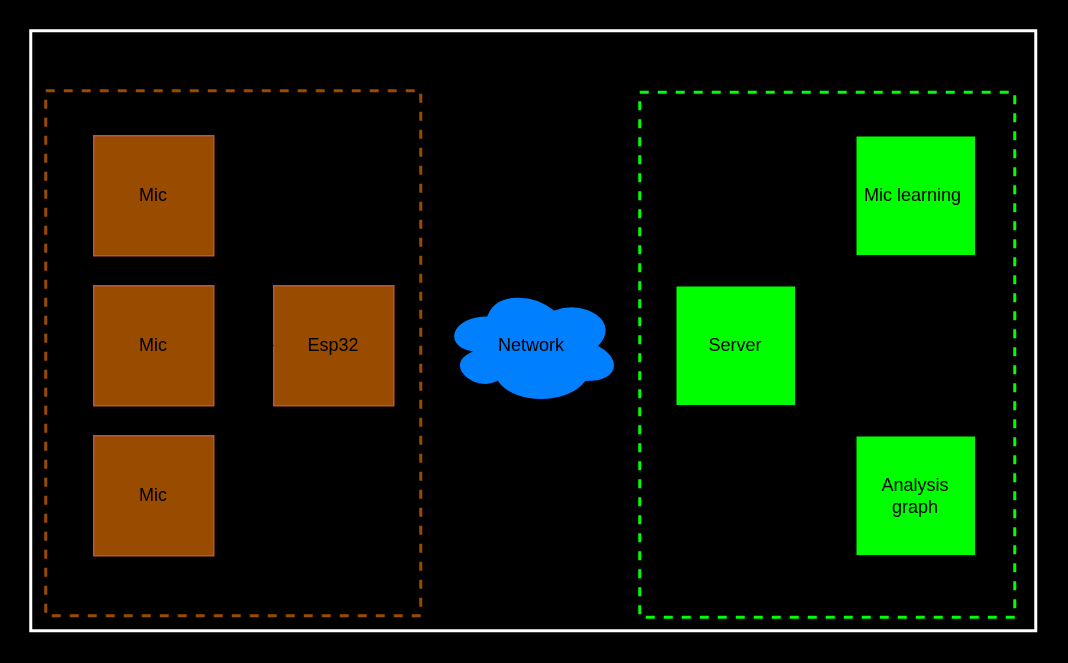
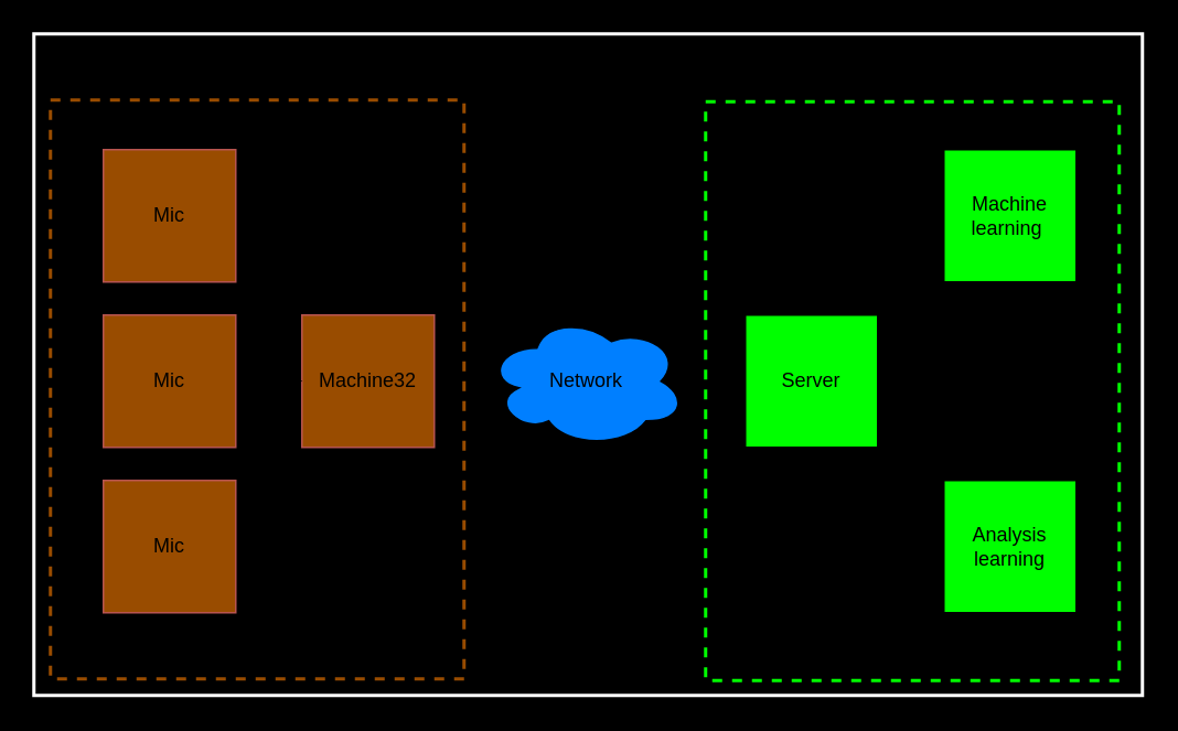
  <mxCell id="0" />
  <mxCell id="1" parent="0" />
  <mxCell id="2" value="" style="rounded=0;whiteSpace=wrap;html=1;fillColor=none;strokeColor=#FFFFFF;strokeWidth=2;" vertex="1" parent="1"><mxGeometry x="20" y="20" width="670" height="400" as="geometry" /></mxCell>
  <mxCell id="3" value="" style="rounded=0;whiteSpace=wrap;html=1;fillColor=none;strokeColor=#994C00;dashed=1;strokeWidth=2;" parent="1" vertex="1"><mxGeometry x="30" y="60" width="250" height="350" as="geometry" /></mxCell>
  <mxCell id="4" value="" style="rounded=0;whiteSpace=wrap;html=1;fillColor=none;strokeColor=#00FF00;dashed=1;strokeWidth=2;" parent="1" vertex="1"><mxGeometry x="426" y="61" width="250" height="350" as="geometry" /></mxCell>
- <mxCell id="5" value="Esp32" style="whiteSpace=wrap;html=1;aspect=fixed;fillColor=#994C00;strokeColor=#b85450;" parent="1" vertex="1"><mxGeometry x="182" y="190" width="80" height="80" as="geometry" /></mxCell>
+ <mxCell id="5" value="Machine32" style="whiteSpace=wrap;html=1;aspect=fixed;fillColor=#994C00;strokeColor=#b85450;" parent="1" vertex="1"><mxGeometry x="182" y="190" width="80" height="80" as="geometry" /></mxCell>
  <mxCell id="6" style="edgeStyle=orthogonalEdgeStyle;rounded=0;orthogonalLoop=1;jettySize=auto;html=1;exitX=1;exitY=0.5;exitDx=0;exitDy=0;entryX=0;entryY=0.5;entryDx=0;entryDy=0;" parent="1" source="7" target="5" edge="1"><mxGeometry relative="1" as="geometry" /></mxCell>
  <mxCell id="7" value="Mic" style="whiteSpace=wrap;html=1;aspect=fixed;fillColor=#994C00;strokeColor=#b85450;" parent="1" vertex="1"><mxGeometry x="62" y="90" width="80" height="80" as="geometry" /></mxCell>
  <mxCell id="8" style="edgeStyle=orthogonalEdgeStyle;rounded=0;orthogonalLoop=1;jettySize=auto;html=1;exitX=1;exitY=0.5;exitDx=0;exitDy=0;" parent="1" source="9" edge="1"><mxGeometry relative="1" as="geometry"><mxPoint x="182" y="230" as="targetPoint" /></mxGeometry></mxCell>
  <mxCell id="9" value="Mic" style="whiteSpace=wrap;html=1;aspect=fixed;fillColor=#994C00;strokeColor=#b85450;" parent="1" vertex="1"><mxGeometry x="62" y="190" width="80" height="80" as="geometry" /></mxCell>
  <mxCell id="10" style="edgeStyle=orthogonalEdgeStyle;rounded=0;orthogonalLoop=1;jettySize=auto;html=1;exitX=1;exitY=0.5;exitDx=0;exitDy=0;entryX=0;entryY=0.5;entryDx=0;entryDy=0;" parent="1" source="11" target="5" edge="1"><mxGeometry relative="1" as="geometry" /></mxCell>
  <mxCell id="11" value="Mic" style="whiteSpace=wrap;html=1;aspect=fixed;fillColor=#994C00;strokeColor=#b85450;" parent="1" vertex="1"><mxGeometry x="62" y="290" width="80" height="80" as="geometry" /></mxCell>
  <mxCell id="12" style="edgeStyle=orthogonalEdgeStyle;rounded=0;orthogonalLoop=1;jettySize=auto;html=1;exitX=0.875;exitY=0.5;exitDx=0;exitDy=0;exitPerimeter=0;entryX=0;entryY=0.5;entryDx=0;entryDy=0;" parent="1" source="13" target="16" edge="1"><mxGeometry relative="1" as="geometry" /></mxCell>
  <mxCell id="13" value="Network" style="ellipse;shape=cloud;whiteSpace=wrap;html=1;fillColor=#007FFF;" parent="1" vertex="1"><mxGeometry x="294" y="190" width="120" height="80" as="geometry" /></mxCell>
  <mxCell id="14" style="edgeStyle=orthogonalEdgeStyle;rounded=0;orthogonalLoop=1;jettySize=auto;html=1;exitX=1;exitY=0.5;exitDx=0;exitDy=0;entryX=0;entryY=0.5;entryDx=0;entryDy=0;" parent="1" source="16" target="18" edge="1"><mxGeometry relative="1" as="geometry" /></mxCell>
  <mxCell id="15" style="edgeStyle=orthogonalEdgeStyle;rounded=0;orthogonalLoop=1;jettySize=auto;html=1;exitX=1;exitY=0.5;exitDx=0;exitDy=0;entryX=0;entryY=0.5;entryDx=0;entryDy=0;" parent="1" source="16" target="17" edge="1"><mxGeometry relative="1" as="geometry" /></mxCell>
  <mxCell id="16" value="Server" style="whiteSpace=wrap;html=1;aspect=fixed;fillColor=#00FF00;" parent="1" vertex="1"><mxGeometry x="450" y="190" width="80" height="80" as="geometry" /></mxCell>
- <mxCell id="17" value="Analysis graph" style="whiteSpace=wrap;html=1;aspect=fixed;fillColor=#00FF00;" parent="1" vertex="1"><mxGeometry x="570" y="290" width="80" height="80" as="geometry" /></mxCell>
- <mxCell id="18" value="Mic learning&amp;nbsp;" style="whiteSpace=wrap;html=1;aspect=fixed;fillColor=#00FF00;" parent="1" vertex="1"><mxGeometry x="570" y="90" width="80" height="80" as="geometry" /></mxCell>
+ <mxCell id="17" value="Analysis learning" style="whiteSpace=wrap;html=1;aspect=fixed;fillColor=#00FF00;" parent="1" vertex="1"><mxGeometry x="570" y="290" width="80" height="80" as="geometry" /></mxCell>
+ <mxCell id="18" value="Machine learning&amp;nbsp;" style="whiteSpace=wrap;html=1;aspect=fixed;fillColor=#00FF00;" parent="1" vertex="1"><mxGeometry x="570" y="90" width="80" height="80" as="geometry" /></mxCell>
  <mxCell id="19" value="Server" style="text;html=1;strokeColor=none;fillColor=none;align=center;verticalAlign=middle;whiteSpace=wrap;rounded=0;" vertex="1" parent="1"><mxGeometry x="521" y="30" width="60" height="30" as="geometry" /></mxCell>
